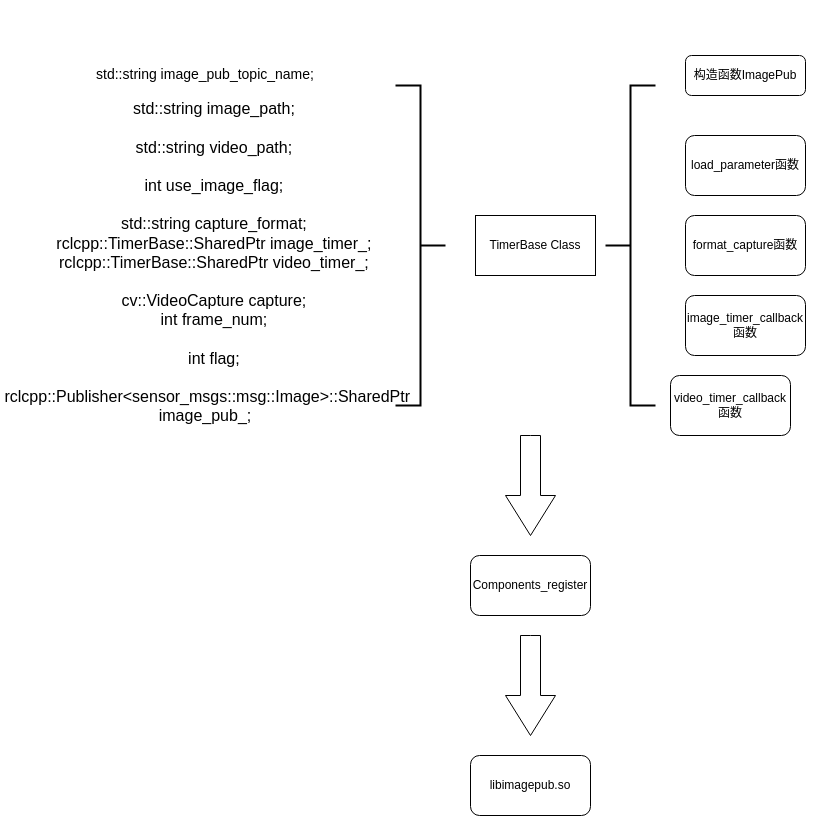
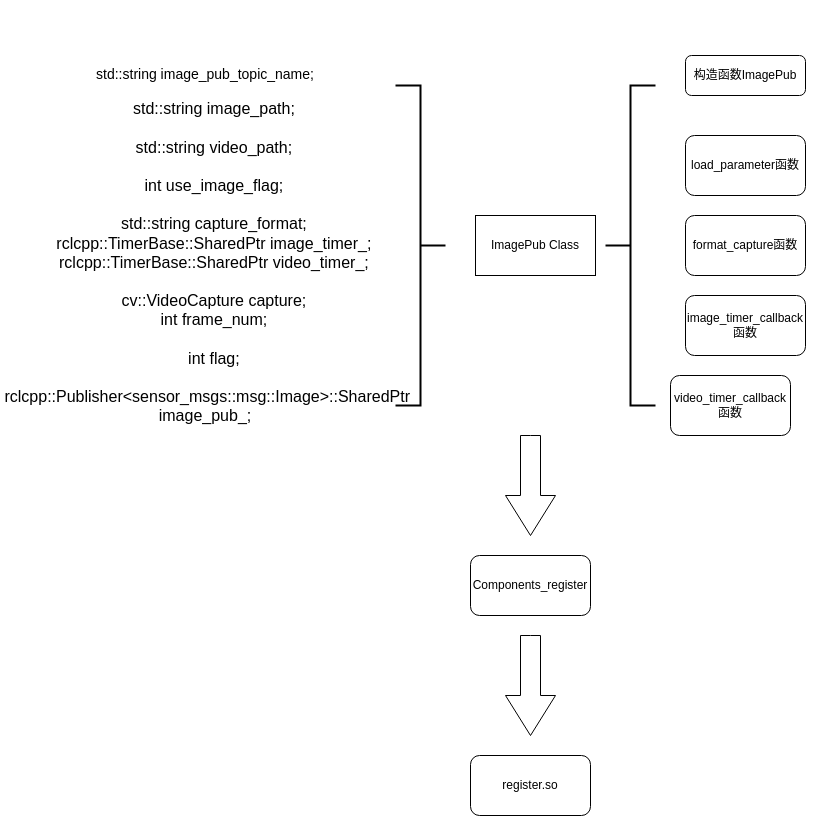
  <mxCell id="0" />
  <mxCell id="1" parent="0" />
- <mxCell id="2" value="TimerBase Class" style="rounded=0;whiteSpace=wrap;html=1;" vertex="1" parent="1"><mxGeometry x="400" y="215" width="120" height="60" as="geometry" /></mxCell>
+ <mxCell id="2" value="ImagePub Class" style="rounded=0;whiteSpace=wrap;html=1;" vertex="1" parent="1"><mxGeometry x="400" y="215" width="120" height="60" as="geometry" /></mxCell>
  <mxCell id="3" value="" style="strokeWidth=2;html=1;shape=mxgraph.flowchart.annotation_2;align=left;labelPosition=right;pointerEvents=1;" vertex="1" parent="1"><mxGeometry x="530" y="85" width="50" height="320" as="geometry" /></mxCell>
  <mxCell id="4" value="构造函数ImagePub" style="rounded=1;whiteSpace=wrap;html=1;" vertex="1" parent="1"><mxGeometry x="610" y="55" width="120" height="40" as="geometry" /></mxCell>
  <mxCell id="5" value="load_parameter函数" style="rounded=1;whiteSpace=wrap;html=1;" vertex="1" parent="1"><mxGeometry x="610" y="135" width="120" height="60" as="geometry" /></mxCell>
  <mxCell id="6" value="format_capture函数" style="rounded=1;whiteSpace=wrap;html=1;" vertex="1" parent="1"><mxGeometry x="610" y="215" width="120" height="60" as="geometry" /></mxCell>
  <mxCell id="7" value="image_timer_callback函数" style="rounded=1;whiteSpace=wrap;html=1;" vertex="1" parent="1"><mxGeometry x="610" y="295" width="120" height="60" as="geometry" /></mxCell>
  <mxCell id="8" value="video_timer_callback函数" style="rounded=1;whiteSpace=wrap;html=1;" vertex="1" parent="1"><mxGeometry x="595" y="375" width="120" height="60" as="geometry" /></mxCell>
  <mxCell id="9" value="" style="strokeWidth=2;html=1;shape=mxgraph.flowchart.annotation_2;align=left;labelPosition=right;pointerEvents=1;rotation=-180;" vertex="1" parent="1"><mxGeometry x="320" y="85" width="50" height="320" as="geometry" /></mxCell>
  <mxCell id="10" value="&lt;div&gt;&lt;font style=&quot;font-size: 14px;&quot;&gt;std::string image_pub_topic_name;&lt;/font&gt;&lt;/div&gt;&lt;div&gt;&lt;font style=&quot;font-size: 14px;&quot;&gt;&lt;br&gt;&lt;/font&gt;&lt;/div&gt;&lt;div&gt;&lt;font size=&quot;3&quot;&gt;&amp;nbsp; &amp;nbsp; std::string image_path;&lt;/font&gt;&lt;/div&gt;&lt;div&gt;&lt;font size=&quot;3&quot;&gt;&lt;br&gt;&lt;/font&gt;&lt;/div&gt;&lt;div&gt;&lt;font size=&quot;3&quot;&gt;&amp;nbsp; &amp;nbsp; std::string video_path;&lt;/font&gt;&lt;/div&gt;&lt;div&gt;&lt;font size=&quot;3&quot;&gt;&lt;br&gt;&lt;/font&gt;&lt;/div&gt;&lt;div&gt;&lt;font size=&quot;3&quot;&gt;&amp;nbsp; &amp;nbsp; int use_image_flag;&lt;/font&gt;&lt;/div&gt;&lt;div&gt;&lt;font size=&quot;3&quot;&gt;&lt;br&gt;&lt;/font&gt;&lt;/div&gt;&lt;div&gt;&lt;font size=&quot;3&quot;&gt;&amp;nbsp; &amp;nbsp; std::string capture_format;&lt;/font&gt;&lt;/div&gt;&lt;div&gt;&lt;font size=&quot;3&quot;&gt;&amp;nbsp; &amp;nbsp; rclcpp::TimerBase::SharedPtr image_timer_;&lt;/font&gt;&lt;/div&gt;&lt;div&gt;&lt;font size=&quot;3&quot;&gt;&amp;nbsp; &amp;nbsp; rclcpp::TimerBase::SharedPtr video_timer_;&lt;/font&gt;&lt;/div&gt;&lt;div&gt;&lt;font size=&quot;3&quot;&gt;&lt;br&gt;&lt;/font&gt;&lt;/div&gt;&lt;div&gt;&lt;font size=&quot;3&quot;&gt;&amp;nbsp; &amp;nbsp; cv::VideoCapture capture;&lt;/font&gt;&lt;/div&gt;&lt;div&gt;&lt;font size=&quot;3&quot;&gt;&amp;nbsp; &amp;nbsp; int frame_num;&lt;/font&gt;&lt;/div&gt;&lt;div&gt;&lt;font size=&quot;3&quot;&gt;&lt;br&gt;&lt;/font&gt;&lt;/div&gt;&lt;div&gt;&lt;font size=&quot;3&quot;&gt;&amp;nbsp; &amp;nbsp; int flag;&lt;/font&gt;&lt;/div&gt;&lt;div&gt;&lt;font size=&quot;3&quot;&gt;&lt;br&gt;&lt;/font&gt;&lt;/div&gt;&lt;div&gt;&lt;font size=&quot;3&quot;&gt;&amp;nbsp;rclcpp::Publisher&amp;lt;sensor_msgs::msg::Image&amp;gt;::SharedPtr image_pub_;&lt;/font&gt;&lt;/div&gt;" style="text;html=1;strokeColor=none;fillColor=none;align=center;verticalAlign=middle;whiteSpace=wrap;rounded=0;" vertex="1" parent="1"><mxGeometry x="20" y="20" width="220" height="450" as="geometry" /></mxCell>
  <mxCell id="11" value="" style="html=1;shadow=0;dashed=0;align=center;verticalAlign=middle;shape=mxgraph.arrows2.arrow;dy=0.6;dx=40;direction=south;notch=0;" vertex="1" parent="1"><mxGeometry x="430" y="435" width="50" height="100" as="geometry" /></mxCell>
  <mxCell id="12" value="Components_register" style="rounded=1;whiteSpace=wrap;html=1;" vertex="1" parent="1"><mxGeometry x="395" y="555" width="120" height="60" as="geometry" /></mxCell>
  <mxCell id="13" value="" style="html=1;shadow=0;dashed=0;align=center;verticalAlign=middle;shape=mxgraph.arrows2.arrow;dy=0.6;dx=40;direction=south;notch=0;" vertex="1" parent="1"><mxGeometry x="430" y="635" width="50" height="100" as="geometry" /></mxCell>
- <mxCell id="14" value="libimagepub.so" style="rounded=1;whiteSpace=wrap;html=1;" vertex="1" parent="1"><mxGeometry x="395" y="755" width="120" height="60" as="geometry" /></mxCell>
+ <mxCell id="14" value="register.so" style="rounded=1;whiteSpace=wrap;html=1;" vertex="1" parent="1"><mxGeometry x="395" y="755" width="120" height="60" as="geometry" /></mxCell>
